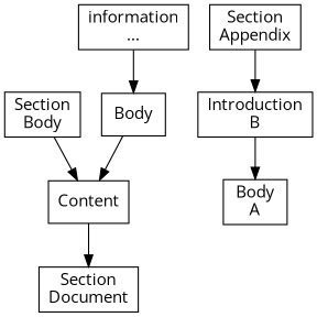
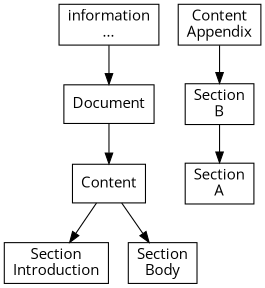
  digraph {
    fontname="Open Sans"
    rankdir=TB
    node [fontname="Open Sans" shape=box]
    edge [fontname="Open Sans"]
-   n1 [label="Section\nDocument"]
+   n1 [label="Section\nIntroduction"]
    n2 [label="Section\nBody"]
-   n3 [label="Section\nAppendix"]
-   n4 [label="Introduction\nB"]
-   n5 [label="Body\nA"]
-   Document [label=Body]
+   n3 [label="Content\nAppendix"]
+   n4 [label="Section\nB"]
+   n5 [label="Section\nA"]
+   Document
    Content
    "information\n..."
    n3 -> n4
    n4 -> n5
    Document -> Content
    Content -> n1
-   n2 -> Content
+   Content -> n2
    "information\n..." -> Document
  }
